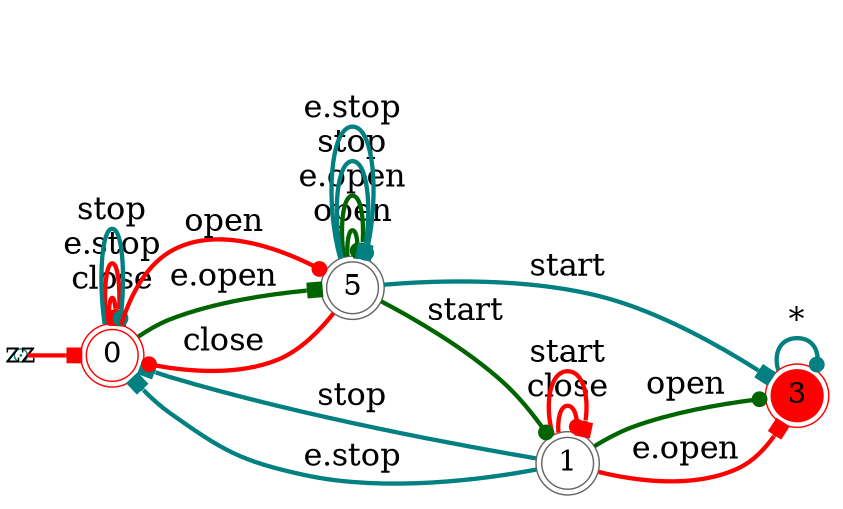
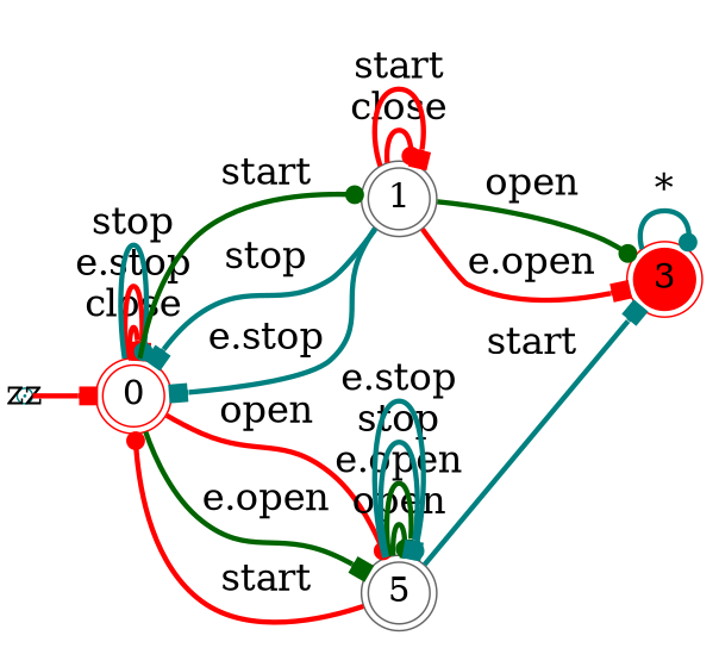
  digraph {
    pack=true
    rankdir=LR
    node [color=red fillcolor=white fixedsize=true fontsize=20 shape=doublecircle style=filled]
    edge [arrowhead=box color=red fontsize=22 penwidth=3]
    zz [color=teal fillcolor=black height=0 width=0]
    0 [height=0.5 width=0.5]
    1 [color=gray40 height=0.5 width=0.5]
    n4 [color=gray40 height=0.5 label=5 width=0.5]
    3 [fillcolor=red height=0.5 width=0.5]
    zz -> 0
    0 -> 0 [label=close]
    0 -> 0 [label="e.stop"]
    0 -> 0 [arrowhead=dot color=teal label=stop]
-   n4 -> 1 [arrowhead=dot color=darkgreen label=start]
+   0 -> 1 [arrowhead=dot color=darkgreen label=start]
    0 -> n4 [arrowhead=dot label=open]
    0 -> n4 [color=darkgreen label="e.open"]
    1 -> 0 [color=teal label=stop]
    1 -> 0 [color=teal label="e.stop"]
    1 -> 1 [arrowhead=dot label=close]
    1 -> 1 [label=start]
    1 -> 3 [arrowhead=dot color=darkgreen label=open]
    1 -> 3 [label="e.open"]
-   n4 -> 0 [arrowhead=dot label=close]
+   n4 -> 0 [arrowhead=dot label=start]
    n4 -> n4 [arrowhead=dot color=darkgreen label=open]
    n4 -> n4 [color=darkgreen label="e.open"]
    n4 -> n4 [color=teal label=stop]
    n4 -> n4 [arrowhead=dot color=teal label="e.stop"]
    n4 -> 3 [color=teal label=start]
    3 -> 3 [arrowhead=dot color=teal label="*"]
  }
